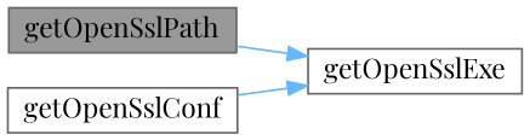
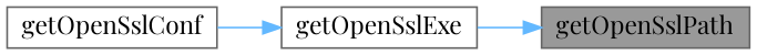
  digraph {
    fontname="Playfair Display"
    rankdir=RL
    node [color=grey40 fillcolor=white fontname="Playfair Display" fontsize=14 shape=box style=filled]
    edge [color=steelblue1 dir=back fontname="Playfair Display" fontsize=14 labelfontname=Helvetica labelfontsize=14 style=solid]
    n1 [color=gray40 fillcolor=grey60 fontcolor=black height=0.2 label=getOpenSslPath width=0.4]
    n2 [height=0.2 label=getOpenSslExe width=0.4]
    n3 [height=0.2 label=getOpenSslConf width=0.4]
-   n2 -> n1
+   n1 -> n2
    n2 -> n3
  }
